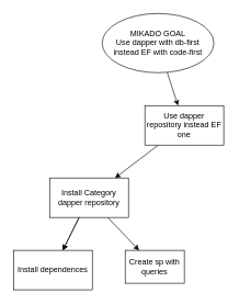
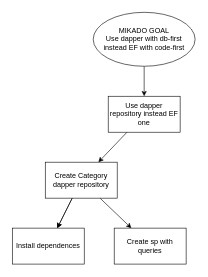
  <mxCell id="0" />
  <mxCell id="1" parent="0" />
  <mxCell id="2" value="" style="edgeStyle=none;html=1;" parent="1" source="3" target="5" edge="1"><mxGeometry relative="1" as="geometry" /></mxCell>
  <mxCell id="3" value="MIKADO GOAL&lt;br&gt;Use dapper with db-first instead EF with code-first" style="ellipse;whiteSpace=wrap;html=1;" parent="1" vertex="1"><mxGeometry x="155" y="20" width="170" height="90" as="geometry" /></mxCell>
  <mxCell id="4" value="" style="edgeStyle=none;html=1;" parent="1" source="5" target="9" edge="1"><mxGeometry relative="1" as="geometry" /></mxCell>
- <mxCell id="5" value="Use dapper repository instead EF one" style="whiteSpace=wrap;html=1;" parent="1" vertex="1"><mxGeometry x="220" y="160" width="120" height="60" as="geometry" /></mxCell>
+ <mxCell id="5" value="Use dapper repository instead EF one" style="whiteSpace=wrap;html=1;" parent="1" vertex="1"><mxGeometry x="180" y="160" width="120" height="60" as="geometry" /></mxCell>
  <mxCell id="6" value="" style="edgeStyle=none;html=1;" parent="1" source="9" target="10" edge="1"><mxGeometry relative="1" as="geometry" /></mxCell>
  <mxCell id="7" value="" style="edgeStyle=none;html=1;" parent="1" source="9" target="10" edge="1"><mxGeometry relative="1" as="geometry" /></mxCell>
  <mxCell id="8" value="" style="edgeStyle=none;html=1;" parent="1" source="9" target="11" edge="1"><mxGeometry relative="1" as="geometry" /></mxCell>
- <mxCell id="9" value="Install Category dapper repository" style="whiteSpace=wrap;html=1;" parent="1" vertex="1"><mxGeometry x="75" y="270" width="120" height="60" as="geometry" /></mxCell>
+ <mxCell id="9" value="Create Category dapper repository" style="whiteSpace=wrap;html=1;" parent="1" vertex="1"><mxGeometry x="75" y="270" width="120" height="60" as="geometry" /></mxCell>
  <mxCell id="10" value="Install dependences&lt;br&gt;" style="whiteSpace=wrap;html=1;" parent="1" vertex="1"><mxGeometry x="20" y="380" width="120" height="60" as="geometry" /></mxCell>
- <mxCell id="11" value="Create sp with queries&lt;br&gt;" style="whiteSpace=wrap;html=1;" parent="1" vertex="1"><mxGeometry x="190" y="380" width="90" height="50" as="geometry" /></mxCell>
+ <mxCell id="11" value="Create sp with queries&lt;br&gt;" style="whiteSpace=wrap;html=1;" parent="1" vertex="1"><mxGeometry x="190" y="380" width="120" height="60" as="geometry" /></mxCell>
